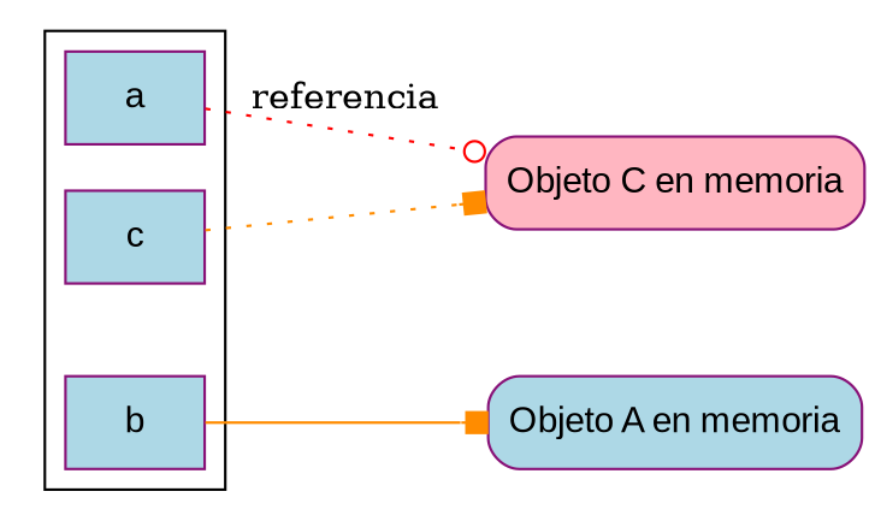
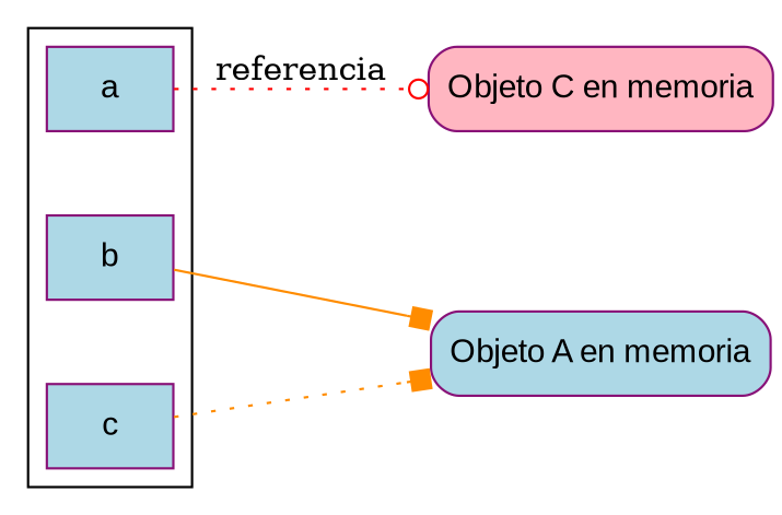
  digraph {
    rankdir=LR
    node [color="#881177" fillcolor=lightblue fontname=arial fontsize=14 shape=box style=filled]
    edge [style=invis]
    a
    b
    c
    "Objeto C en memoria" [fillcolor=lightpink style="filled,rounded"]
    "Objeto A en memoria" [style="filled,rounded"]
    subgraph cluster_1 {
      rank=same
      a
      b
      c
    }
    a -> b [constraint=false]
    a -> "Objeto C en memoria" [arrowhead=odot color=red label=referencia style=dotted]
    b -> c [constraint=false]
    b -> "Objeto A en memoria" [arrowhead=box color=darkorange style=solid]
-   c -> "Objeto C en memoria" [arrowhead=box color=darkorange style=dotted]
+   c -> "Objeto A en memoria" [arrowhead=box color=darkorange style=dotted]
  }
